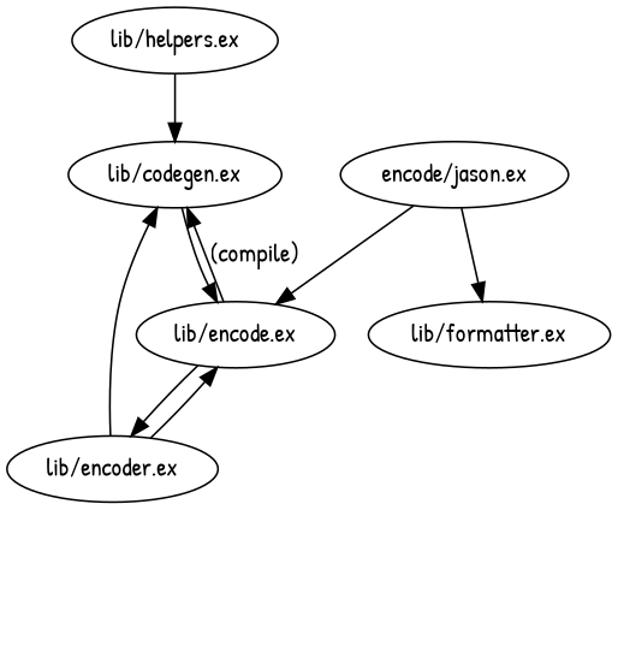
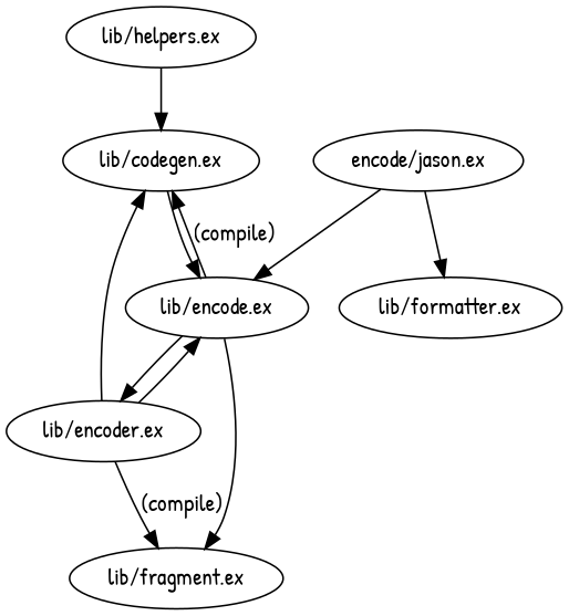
  digraph {
    fontname="Patrick Hand"
    node [fontname="Patrick Hand"]
    edge [fontname="Patrick Hand"]
    "lib/codegen.ex"
    "lib/encode.ex"
    "lib/encoder.ex"
+   "lib/fragment.ex"
    "lib/helpers.ex"
    n6 [label="encode/jason.ex"]
    "lib/formatter.ex"
    "lib/codegen.ex" -> "lib/encode.ex"
    "lib/encode.ex" -> "lib/codegen.ex" [label="(compile)"]
    "lib/encode.ex" -> "lib/encoder.ex"
+   "lib/encode.ex" -> "lib/fragment.ex"
    "lib/encoder.ex" -> "lib/codegen.ex"
    "lib/encoder.ex" -> "lib/encode.ex"
+   "lib/encoder.ex" -> "lib/fragment.ex" [label="(compile)"]
    "lib/helpers.ex" -> "lib/codegen.ex"
    n6 -> "lib/encode.ex"
    n6 -> "lib/formatter.ex"
  }
